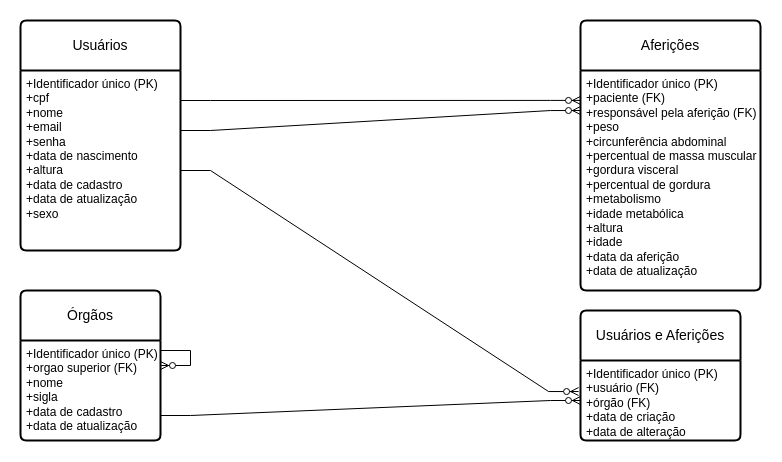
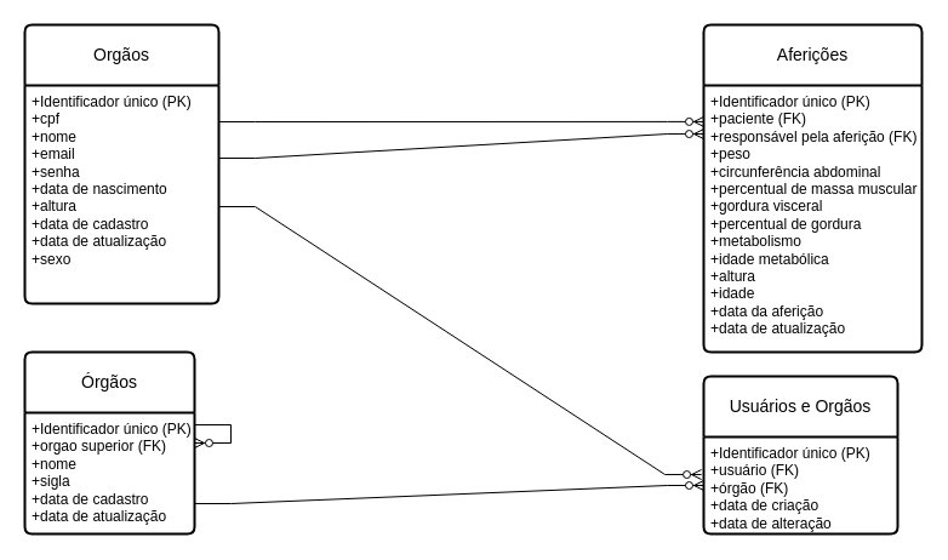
  <mxCell id="0" />
  <mxCell id="1" parent="0" />
- <mxCell id="2" value="Usuários" style="swimlane;childLayout=stackLayout;horizontal=1;startSize=50;horizontalStack=0;rounded=1;fontSize=14;fontStyle=0;strokeWidth=2;resizeParent=0;resizeLast=1;shadow=0;dashed=0;align=center;arcSize=4;whiteSpace=wrap;html=1;" parent="1" vertex="1"><mxGeometry x="20" y="20" width="160" height="230" as="geometry" /></mxCell>
+ <mxCell id="2" value="Orgãos" style="swimlane;childLayout=stackLayout;horizontal=1;startSize=50;horizontalStack=0;rounded=1;fontSize=14;fontStyle=0;strokeWidth=2;resizeParent=0;resizeLast=1;shadow=0;dashed=0;align=center;arcSize=4;whiteSpace=wrap;html=1;" parent="1" vertex="1"><mxGeometry x="20" y="20" width="160" height="230" as="geometry" /></mxCell>
  <mxCell id="3" value="+Identificador único (PK)&lt;br&gt;+cpf&lt;br&gt;+nome&lt;br&gt;+email&lt;br&gt;+senha&lt;br&gt;+data de nascimento&lt;br&gt;+altura&lt;br&gt;+data de cadastro&lt;br&gt;+data de atualização&lt;br&gt;+sexo" style="align=left;strokeColor=none;fillColor=none;spacingLeft=4;fontSize=12;verticalAlign=top;resizable=0;rotatable=0;part=1;html=1;" parent="2" vertex="1"><mxGeometry y="50" width="160" height="180" as="geometry" /></mxCell>
  <mxCell id="4" value="Órgãos" style="swimlane;childLayout=stackLayout;horizontal=1;startSize=50;horizontalStack=0;rounded=1;fontSize=14;fontStyle=0;strokeWidth=2;resizeParent=0;resizeLast=1;shadow=0;dashed=0;align=center;arcSize=4;whiteSpace=wrap;html=1;" parent="1" vertex="1"><mxGeometry x="20" y="290" width="140" height="150" as="geometry" /></mxCell>
  <mxCell id="5" value="+Identificador único (PK)&lt;br&gt;+orgao superior (FK)&lt;br&gt;+nome&lt;br&gt;+sigla&lt;br&gt;+data de cadastro&lt;br&gt;+data de atualização" style="align=left;strokeColor=none;fillColor=none;spacingLeft=4;fontSize=12;verticalAlign=top;resizable=0;rotatable=0;part=1;html=1;" parent="4" vertex="1"><mxGeometry y="50" width="140" height="100" as="geometry" /></mxCell>
  <mxCell id="6" value="Aferições" style="swimlane;childLayout=stackLayout;horizontal=1;startSize=50;horizontalStack=0;rounded=1;fontSize=14;fontStyle=0;strokeWidth=2;resizeParent=0;resizeLast=1;shadow=0;dashed=0;align=center;arcSize=4;whiteSpace=wrap;html=1;" parent="1" vertex="1"><mxGeometry x="580" y="20" width="180" height="270" as="geometry" /></mxCell>
  <mxCell id="7" value="+Identificador único (PK)&lt;br&gt;+paciente (FK)&lt;br&gt;+responsável pela aferição (FK)&lt;br&gt;+peso&lt;br&gt;+circunferência abdominal&lt;br&gt;+percentual de massa muscular&lt;br&gt;+gordura visceral&lt;br&gt;+percentual de gordura&lt;br&gt;+metabolismo&lt;br&gt;+idade metabólica&lt;br&gt;+altura&lt;br&gt;+idade&lt;br&gt;+data da aferição&lt;br&gt;+data de atualização" style="align=left;strokeColor=none;fillColor=none;spacingLeft=4;fontSize=12;verticalAlign=top;resizable=0;rotatable=0;part=1;html=1;" parent="6" vertex="1"><mxGeometry y="50" width="180" height="220" as="geometry" /></mxCell>
- <mxCell id="8" value="Usuários e Aferições" style="swimlane;childLayout=stackLayout;horizontal=1;startSize=50;horizontalStack=0;rounded=1;fontSize=14;fontStyle=0;strokeWidth=2;resizeParent=0;resizeLast=1;shadow=0;dashed=0;align=center;arcSize=4;whiteSpace=wrap;html=1;" parent="1" vertex="1"><mxGeometry x="580" y="310" width="160" height="130" as="geometry" /></mxCell>
+ <mxCell id="8" value="Usuários e Orgãos" style="swimlane;childLayout=stackLayout;horizontal=1;startSize=50;horizontalStack=0;rounded=1;fontSize=14;fontStyle=0;strokeWidth=2;resizeParent=0;resizeLast=1;shadow=0;dashed=0;align=center;arcSize=4;whiteSpace=wrap;html=1;" parent="1" vertex="1"><mxGeometry x="580" y="310" width="160" height="130" as="geometry" /></mxCell>
  <mxCell id="9" value="+Identificador único (PK)&lt;br&gt;+usuário (FK)&lt;br&gt;+órgão (FK)&lt;br&gt;+data de criação&lt;br&gt;+data de alteração" style="align=left;strokeColor=none;fillColor=none;spacingLeft=4;fontSize=12;verticalAlign=top;resizable=0;rotatable=0;part=1;html=1;" parent="8" vertex="1"><mxGeometry y="50" width="160" height="80" as="geometry" /></mxCell>
  <mxCell id="10" value="" style="edgeStyle=entityRelationEdgeStyle;fontSize=12;html=1;endArrow=ERzeroToMany;endFill=1;rounded=0;entryX=0;entryY=0.5;entryDx=0;entryDy=0;" edge="1" parent="1" target="9"><mxGeometry width="100" height="100" relative="1" as="geometry"><mxPoint x="160" y="415" as="sourcePoint" /><mxPoint x="260" y="315" as="targetPoint" /></mxGeometry></mxCell>
  <mxCell id="11" value="" style="edgeStyle=entityRelationEdgeStyle;fontSize=12;html=1;endArrow=ERzeroToMany;endFill=1;rounded=0;entryX=-0.012;entryY=0.388;entryDx=0;entryDy=0;entryPerimeter=0;" edge="1" parent="1" target="9"><mxGeometry width="100" height="100" relative="1" as="geometry"><mxPoint x="180" y="170" as="sourcePoint" /><mxPoint x="280" y="70" as="targetPoint" /><Array as="points"><mxPoint x="270" y="160" /></Array></mxGeometry></mxCell>
  <mxCell id="12" value="" style="edgeStyle=entityRelationEdgeStyle;fontSize=12;html=1;endArrow=ERzeroToMany;endFill=1;rounded=0;entryX=0;entryY=0.136;entryDx=0;entryDy=0;entryPerimeter=0;" edge="1" parent="1" target="7"><mxGeometry width="100" height="100" relative="1" as="geometry"><mxPoint x="180" y="100" as="sourcePoint" /><mxPoint x="280" y="0" as="targetPoint" /></mxGeometry></mxCell>
  <mxCell id="13" value="" style="edgeStyle=entityRelationEdgeStyle;fontSize=12;html=1;endArrow=ERzeroToMany;endFill=1;rounded=0;entryX=0;entryY=0.182;entryDx=0;entryDy=0;entryPerimeter=0;" edge="1" parent="1" target="7"><mxGeometry width="100" height="100" relative="1" as="geometry"><mxPoint x="180" y="130" as="sourcePoint" /><mxPoint x="280" y="30" as="targetPoint" /></mxGeometry></mxCell>
  <mxCell id="14" value="" style="edgeStyle=entityRelationEdgeStyle;fontSize=12;html=1;endArrow=ERzeroToMany;endFill=1;rounded=0;entryX=1;entryY=0.25;entryDx=0;entryDy=0;" edge="1" parent="1" target="5"><mxGeometry width="100" height="100" relative="1" as="geometry"><mxPoint x="160" y="350" as="sourcePoint" /><mxPoint x="260" y="250" as="targetPoint" /></mxGeometry></mxCell>
